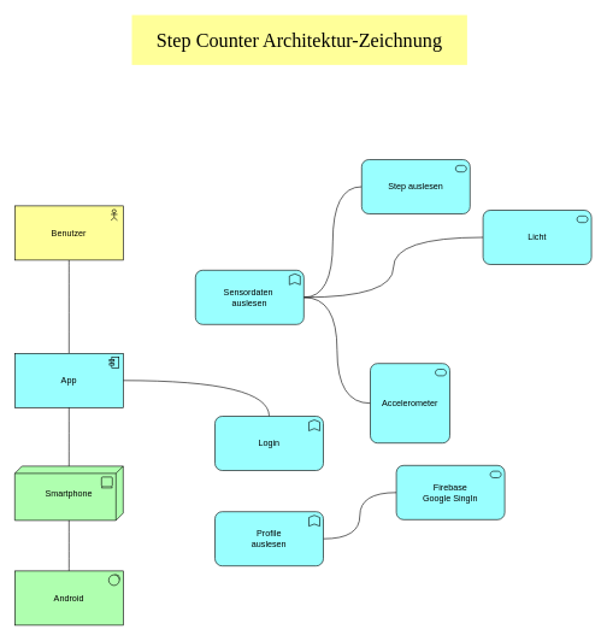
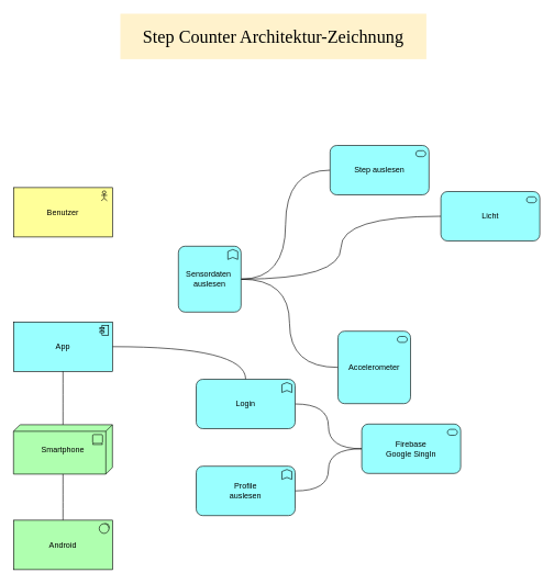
  <mxCell id="0" />
  <mxCell id="1" parent="0" />
- <mxCell id="2" style="edgeStyle=orthogonalEdgeStyle;curved=1;rounded=0;orthogonalLoop=1;jettySize=auto;html=1;endArrow=none;endFill=0;" edge="1" parent="1" source="3" target="5"><mxGeometry relative="1" as="geometry" /></mxCell>
  <mxCell id="3" value="Benutzer" style="html=1;outlineConnect=0;whiteSpace=wrap;fillColor=#ffff99;shape=mxgraph.archimate3.application;appType=actor;archiType=square;" vertex="1" parent="1"><mxGeometry x="20" y="284" width="150" height="75" as="geometry" /></mxCell>
  <mxCell id="4" style="edgeStyle=orthogonalEdgeStyle;rounded=0;orthogonalLoop=1;jettySize=auto;html=1;endArrow=none;endFill=0;curved=1;" edge="1" parent="1" source="5" target="15"><mxGeometry relative="1" as="geometry" /></mxCell>
  <mxCell id="5" value="App" style="html=1;outlineConnect=0;whiteSpace=wrap;fillColor=#99ffff;shape=mxgraph.archimate3.application;appType=comp;archiType=square;" vertex="1" parent="1"><mxGeometry x="20" y="488" width="150" height="75" as="geometry" /></mxCell>
  <mxCell id="6" value="" style="edgeStyle=orthogonalEdgeStyle;curved=1;rounded=0;orthogonalLoop=1;jettySize=auto;html=1;endArrow=none;endFill=0;" edge="1" parent="1" source="7" target="5"><mxGeometry relative="1" as="geometry" /></mxCell>
  <mxCell id="7" value="Smartphone" style="html=1;outlineConnect=0;whiteSpace=wrap;fillColor=#AFFFAF;shape=mxgraph.archimate3.tech;techType=device;" vertex="1" parent="1"><mxGeometry x="20" y="644" width="150" height="75" as="geometry" /></mxCell>
  <mxCell id="8" value="" style="edgeStyle=orthogonalEdgeStyle;curved=1;rounded=0;orthogonalLoop=1;jettySize=auto;html=1;endArrow=none;endFill=0;" edge="1" parent="1" source="9" target="7"><mxGeometry relative="1" as="geometry" /></mxCell>
  <mxCell id="9" value="Android" style="html=1;outlineConnect=0;whiteSpace=wrap;fillColor=#AFFFAF;shape=mxgraph.archimate3.application;appType=sysSw;archiType=square;" vertex="1" parent="1"><mxGeometry x="20" y="789" width="150" height="75" as="geometry" /></mxCell>
  <mxCell id="10" style="edgeStyle=orthogonalEdgeStyle;rounded=0;orthogonalLoop=1;jettySize=auto;html=1;entryX=0;entryY=0.5;entryDx=0;entryDy=0;entryPerimeter=0;endArrow=none;endFill=0;curved=1;" edge="1" parent="1" source="13" target="20"><mxGeometry relative="1" as="geometry" /></mxCell>
  <mxCell id="11" style="edgeStyle=orthogonalEdgeStyle;rounded=0;orthogonalLoop=1;jettySize=auto;html=1;entryX=0;entryY=0.5;entryDx=0;entryDy=0;entryPerimeter=0;endArrow=none;endFill=0;curved=1;" edge="1" parent="1" source="13" target="19"><mxGeometry relative="1" as="geometry" /></mxCell>
  <mxCell id="12" style="edgeStyle=orthogonalEdgeStyle;rounded=0;orthogonalLoop=1;jettySize=auto;html=1;entryX=0;entryY=0.5;entryDx=0;entryDy=0;entryPerimeter=0;endArrow=none;endFill=0;curved=1;" edge="1" parent="1" source="13" target="18"><mxGeometry relative="1" as="geometry" /></mxCell>
- <mxCell id="13" value="Sensordaten&amp;nbsp;&lt;br&gt;auslesen" style="html=1;outlineConnect=0;whiteSpace=wrap;fillColor=#99ffff;shape=mxgraph.archimate3.application;appType=func;archiType=rounded;" vertex="1" parent="1"><mxGeometry x="270" y="373" width="150" height="75" as="geometry" /></mxCell>
+ <mxCell id="13" value="Sensordaten&amp;nbsp;&lt;br&gt;auslesen" style="html=1;outlineConnect=0;whiteSpace=wrap;fillColor=#99ffff;shape=mxgraph.archimate3.application;appType=func;archiType=rounded;" vertex="1" parent="1"><mxGeometry x="270" y="373" width="95" height="100" as="geometry" /></mxCell>
+ <mxCell id="14" style="edgeStyle=orthogonalEdgeStyle;curved=1;rounded=0;orthogonalLoop=1;jettySize=auto;html=1;endArrow=none;endFill=0;" edge="1" parent="1" source="15" target="21"><mxGeometry relative="1" as="geometry" /></mxCell>
  <mxCell id="15" value="Login" style="html=1;outlineConnect=0;whiteSpace=wrap;fillColor=#99ffff;shape=mxgraph.archimate3.application;appType=func;archiType=rounded;" vertex="1" parent="1"><mxGeometry x="297" y="575" width="150" height="75" as="geometry" /></mxCell>
  <mxCell id="16" style="edgeStyle=orthogonalEdgeStyle;curved=1;rounded=0;orthogonalLoop=1;jettySize=auto;html=1;entryX=0;entryY=0.5;entryDx=0;entryDy=0;entryPerimeter=0;endArrow=none;endFill=0;" edge="1" parent="1" source="17" target="21"><mxGeometry relative="1" as="geometry" /></mxCell>
  <mxCell id="17" value="Profile &lt;br&gt;auslesen" style="html=1;outlineConnect=0;whiteSpace=wrap;fillColor=#99ffff;shape=mxgraph.archimate3.application;appType=func;archiType=rounded;" vertex="1" parent="1"><mxGeometry x="297" y="707" width="150" height="75" as="geometry" /></mxCell>
  <mxCell id="18" value="Accelerometer" style="html=1;outlineConnect=0;whiteSpace=wrap;fillColor=#99ffff;shape=mxgraph.archimate3.application;appType=serv;archiType=rounded" vertex="1" parent="1"><mxGeometry x="512" y="502" width="110" height="110" as="geometry" /></mxCell>
  <mxCell id="19" value="Licht" style="html=1;outlineConnect=0;whiteSpace=wrap;fillColor=#99ffff;shape=mxgraph.archimate3.application;appType=serv;archiType=rounded" vertex="1" parent="1"><mxGeometry x="668" y="290" width="150" height="75" as="geometry" /></mxCell>
  <mxCell id="20" value="Step auslesen" style="html=1;outlineConnect=0;whiteSpace=wrap;fillColor=#99ffff;shape=mxgraph.archimate3.application;appType=serv;archiType=rounded" vertex="1" parent="1"><mxGeometry x="500" y="220" width="150" height="75" as="geometry" /></mxCell>
  <mxCell id="21" value="Firebase&lt;br&gt;Google SingIn" style="html=1;outlineConnect=0;whiteSpace=wrap;fillColor=#99ffff;shape=mxgraph.archimate3.application;appType=serv;archiType=rounded" vertex="1" parent="1"><mxGeometry x="548" y="643" width="150" height="75" as="geometry" /></mxCell>
- <mxCell id="22" value="Step Counter Architektur-Zeichnung" style="rounded=0;whiteSpace=wrap;html=1;fillColor=#ffff99;strokeColor=none;fontSize=27;fontFamily=Georgia;" vertex="1" parent="1"><mxGeometry x="182" y="20" width="464" height="69" as="geometry" /></mxCell>
+ <mxCell id="22" value="Step Counter Architektur-Zeichnung" style="rounded=0;whiteSpace=wrap;html=1;fillColor=#fff2cc;strokeColor=none;fontSize=27;fontFamily=Georgia;" vertex="1" parent="1"><mxGeometry x="182" y="20" width="464" height="69" as="geometry" /></mxCell>
